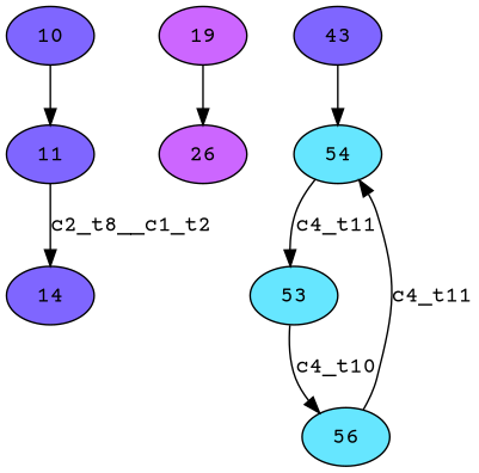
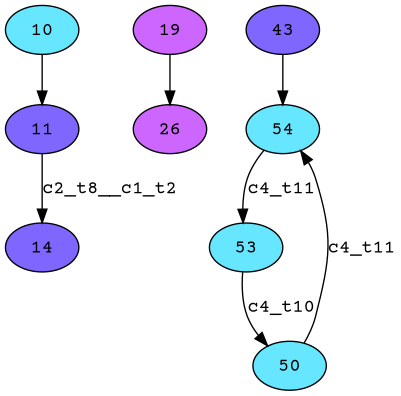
  digraph {
    fontname="Courier Prime"
    node [fillcolor="#7F66FF" fontname="Courier Prime" style=filled]
    edge [color=black fontname="Courier Prime"]
-   n1 [label=10]
+   n1 [fillcolor="#66E6FF" label=10]
    n2 [label=11]
    n3 [label=14]
    n4 [fillcolor="#CC66FF" label=19]
    n5 [fillcolor="#CC66FF" label=26]
    n6 [label=43]
    n7 [fillcolor="#66E6FF" label=54]
-   n8 [fillcolor="#66E6FF" label=56]
+   n8 [fillcolor="#66E6FF" label=50]
    n9 [fillcolor="#66E6FF" label=53]
    subgraph sub_1 {
      n1
      n2
      n3
    }
    subgraph sub_2 {
      n4
      n5
    }
    subgraph sub_3 {
      n6
      n7
      n8
      n9
    }
    n1 -> n2
    n2 -> n3 [label=c2_t8__c1_t2]
    n4 -> n5
    n6 -> n7
    n7 -> n9 [label=c4_t11]
    n8 -> n7 [label=c4_t11]
    n9 -> n8 [label=c4_t10]
  }
